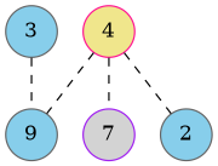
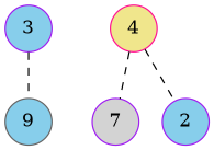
  graph {
    node [color=gray40 fillcolor=skyblue shape=circle style=filled]
    edge [style=dashed]
    n1 [label=9]
-   3
+   3 [color=purple]
    4 [color=deeppink fillcolor=khaki]
    n4 [color=purple fillcolor=lightgrey label=7]
-   2
+   2 [color=purple]
    3 -- n1
-   4 -- n1
    4 -- n4
    4 -- 2
  }
